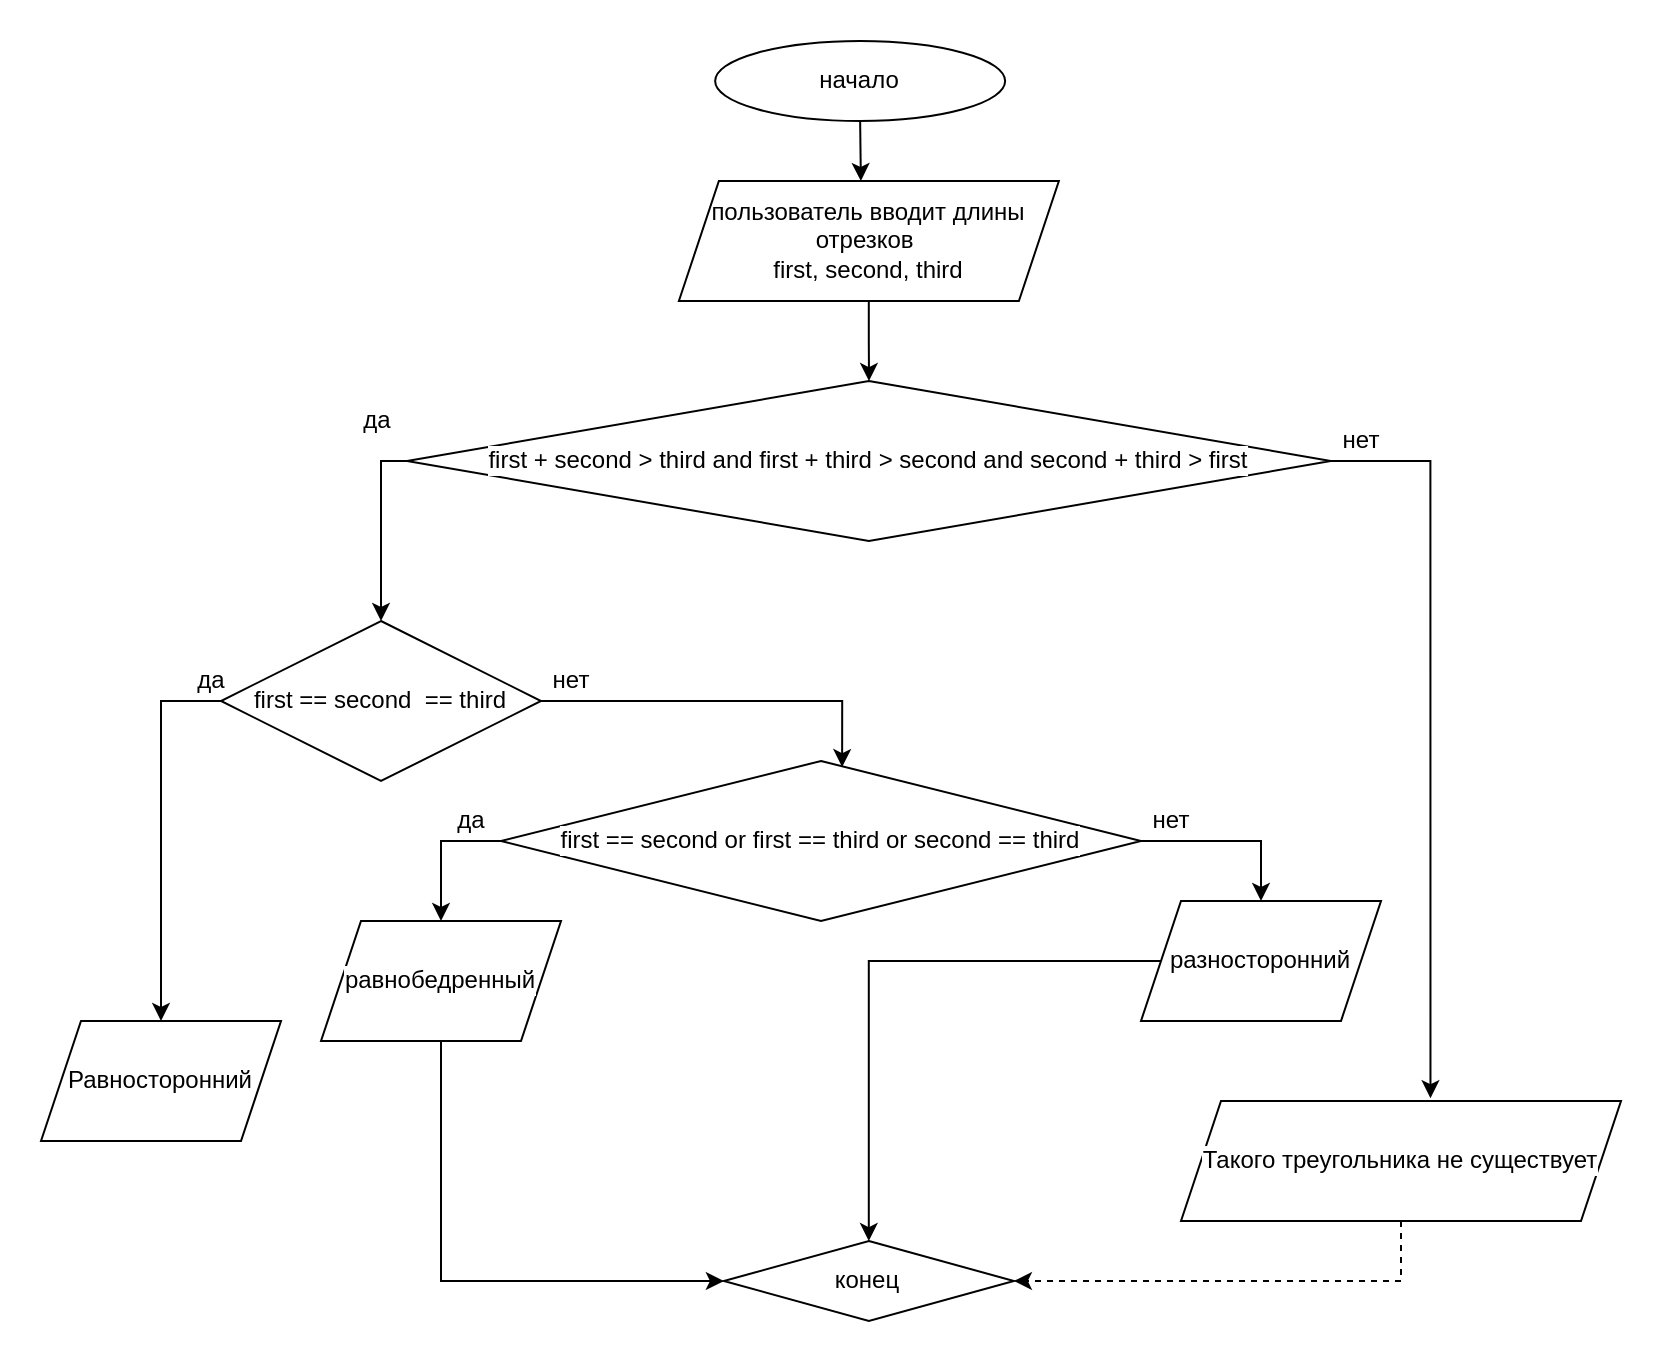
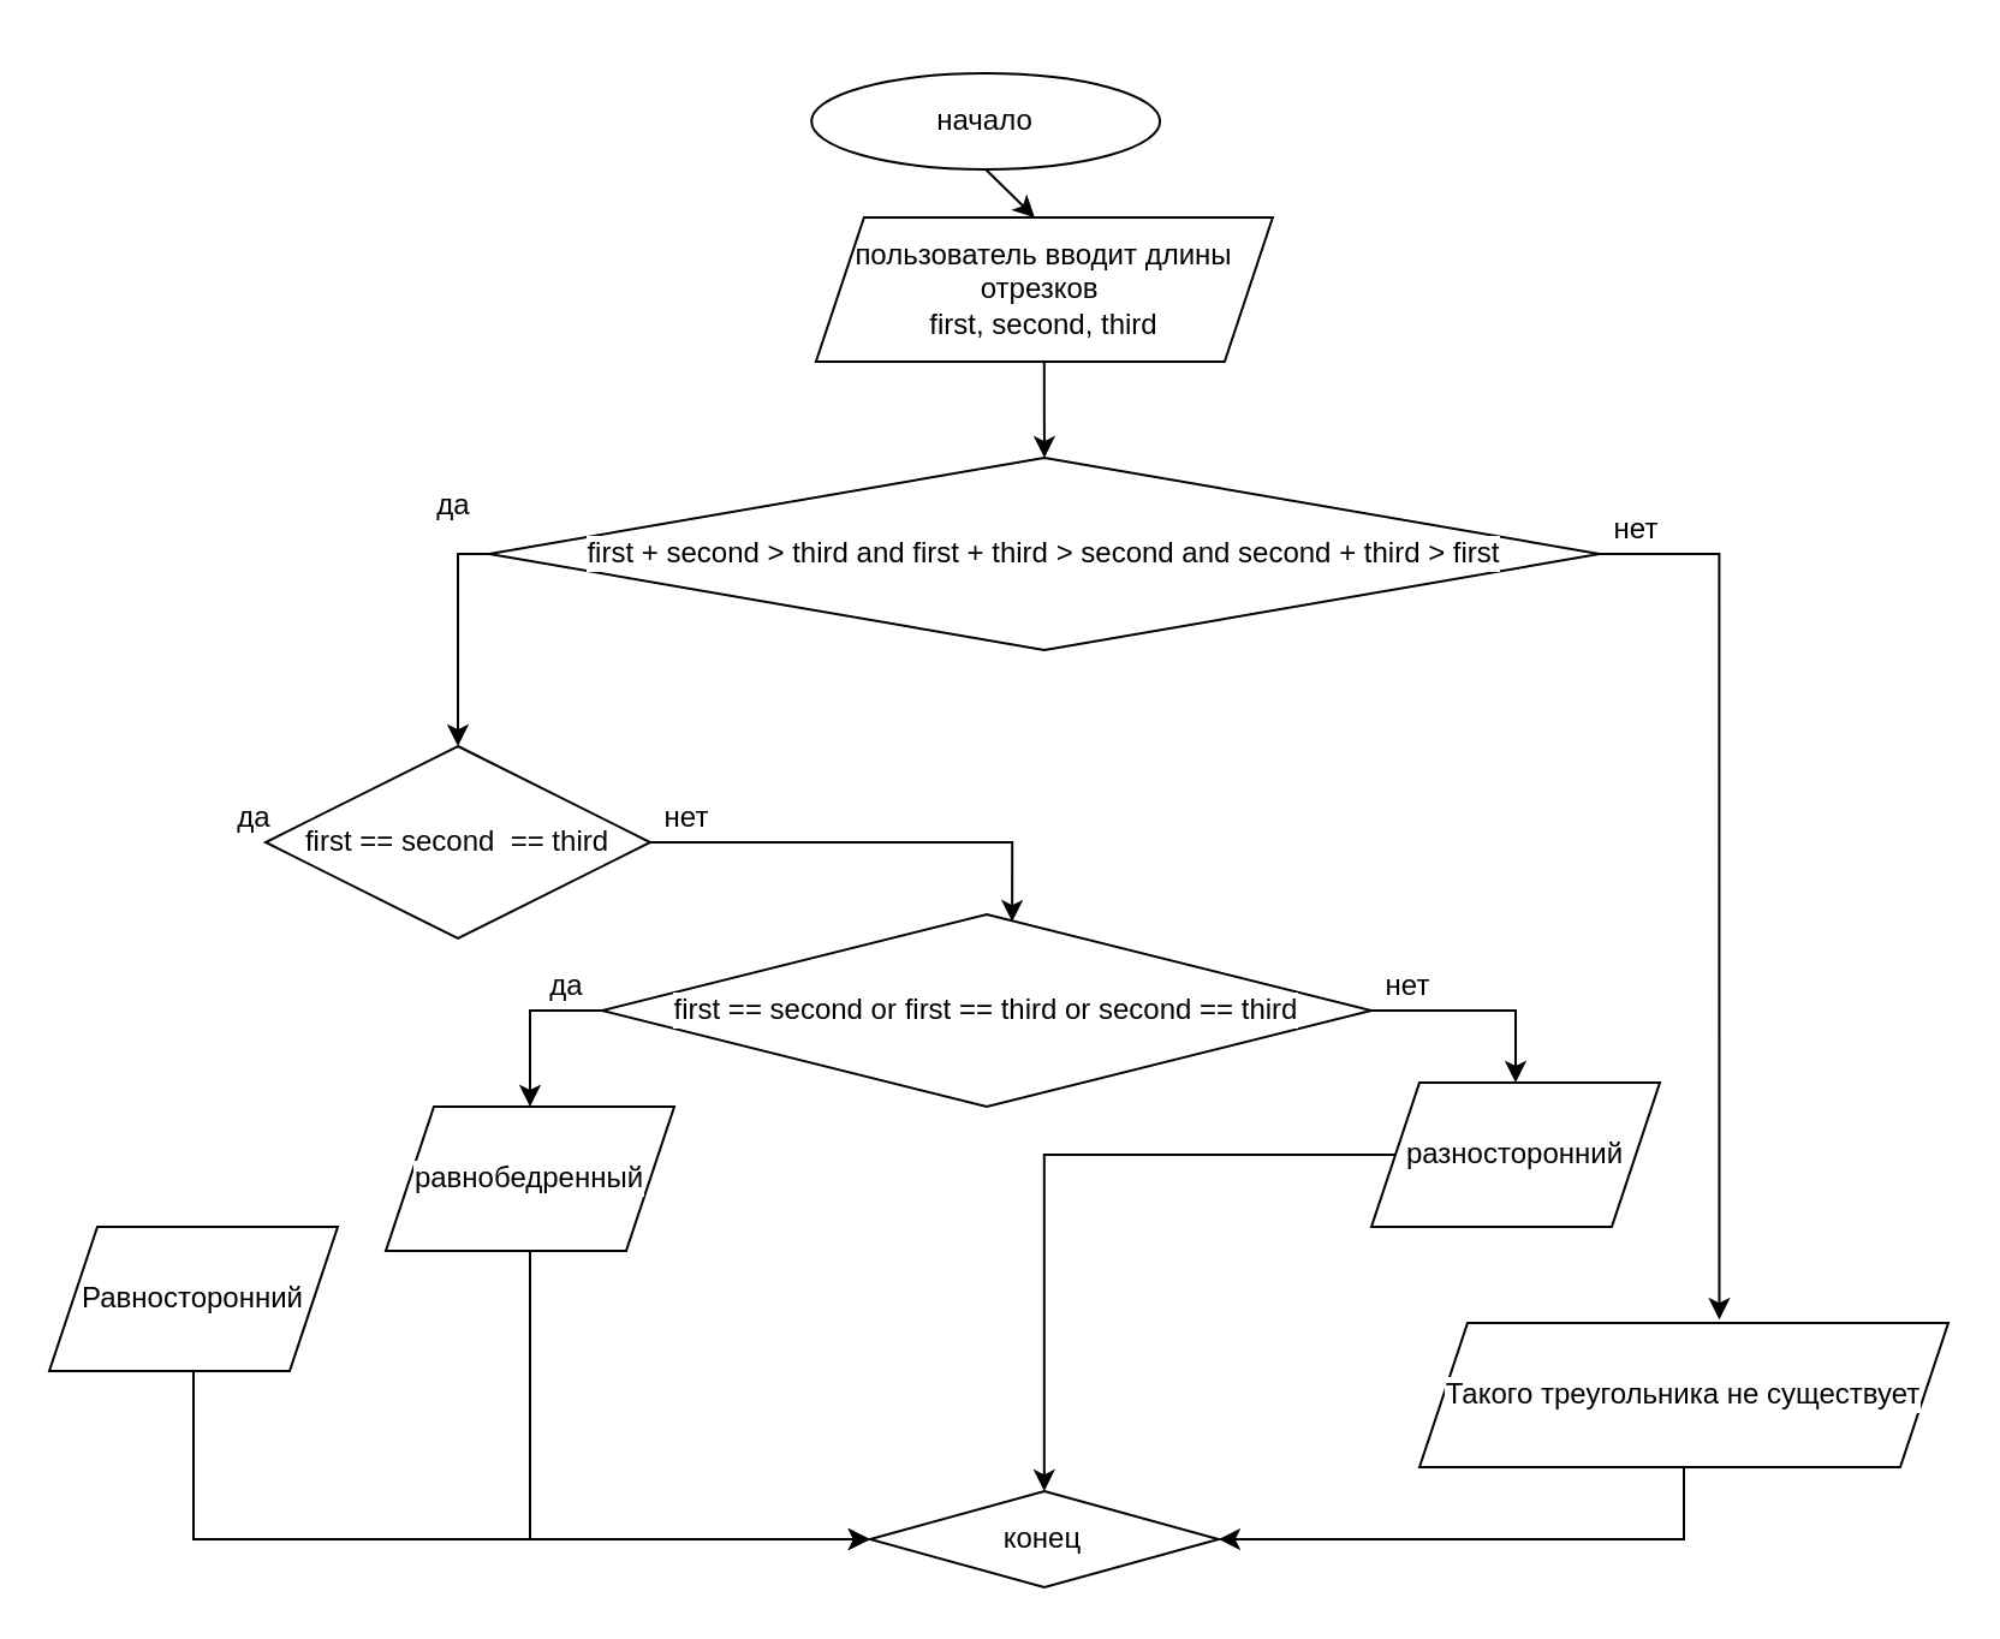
  <mxCell id="0" />
  <mxCell id="1" parent="0" />
- <mxCell id="2" value="начало" style="ellipse;whiteSpace=wrap;html=1;" parent="1" vertex="1"><mxGeometry x="357.07" y="20" width="145" height="40" as="geometry" /></mxCell>
+ <mxCell id="2" value="начало" style="ellipse;whiteSpace=wrap;html=1;" parent="1" vertex="1"><mxGeometry x="337.07" y="30" width="145" height="40" as="geometry" /></mxCell>
  <mxCell id="3" value="" style="edgeStyle=orthogonalEdgeStyle;rounded=0;orthogonalLoop=1;jettySize=auto;html=1;" edge="1" parent="1" source="4" target="9"><mxGeometry relative="1" as="geometry" /></mxCell>
  <mxCell id="4" value="пользователь вводит длины отрезков&amp;nbsp;&lt;br&gt;first, second, third" style="shape=parallelogram;perimeter=parallelogramPerimeter;whiteSpace=wrap;html=1;fixedSize=1;" parent="1" vertex="1"><mxGeometry x="338.94" y="90" width="190" height="60" as="geometry" /></mxCell>
  <mxCell id="5" value="" style="endArrow=classic;html=1;rounded=0;exitX=0.5;exitY=1;exitDx=0;exitDy=0;" parent="1" source="2" edge="1"><mxGeometry width="50" height="50" relative="1" as="geometry"><mxPoint x="458.94" y="310" as="sourcePoint" /><mxPoint x="429.94" y="90" as="targetPoint" /><Array as="points" /></mxGeometry></mxCell>
  <mxCell id="6" value="конец" style="rhombus;whiteSpace=wrap;html=1;" parent="1" vertex="1"><mxGeometry x="361.44" y="620" width="145" height="40" as="geometry" /></mxCell>
  <mxCell id="7" style="edgeStyle=orthogonalEdgeStyle;rounded=0;orthogonalLoop=1;jettySize=auto;html=1;entryX=0.567;entryY=-0.023;entryDx=0;entryDy=0;entryPerimeter=0;" edge="1" parent="1" source="9" target="11"><mxGeometry relative="1" as="geometry"><Array as="points"><mxPoint x="715" y="230" /></Array></mxGeometry></mxCell>
  <mxCell id="8" style="edgeStyle=orthogonalEdgeStyle;rounded=0;orthogonalLoop=1;jettySize=auto;html=1;entryX=0.5;entryY=0;entryDx=0;entryDy=0;" edge="1" parent="1" source="9" target="16"><mxGeometry relative="1" as="geometry"><Array as="points"><mxPoint x="190" y="230" /></Array></mxGeometry></mxCell>
  <mxCell id="9" value="first + second &amp;gt; third and first + third &amp;gt; second and second + third &amp;gt; first" style="rhombus;whiteSpace=wrap;html=1;labelBackgroundColor=#FFFFFF;" vertex="1" parent="1"><mxGeometry x="203" y="190" width="461.88" height="80" as="geometry" /></mxCell>
- <mxCell id="10" style="edgeStyle=orthogonalEdgeStyle;rounded=0;orthogonalLoop=1;jettySize=auto;html=1;entryX=1;entryY=0.5;entryDx=0;entryDy=0;dashed=1;" edge="1" parent="1" source="11" target="6"><mxGeometry relative="1" as="geometry"><Array as="points"><mxPoint x="700" y="640" /></Array></mxGeometry></mxCell>
+ <mxCell id="10" style="edgeStyle=orthogonalEdgeStyle;rounded=0;orthogonalLoop=1;jettySize=auto;html=1;entryX=1;entryY=0.5;entryDx=0;entryDy=0;" edge="1" parent="1" source="11" target="6"><mxGeometry relative="1" as="geometry"><Array as="points"><mxPoint x="700" y="640" /></Array></mxGeometry></mxCell>
  <mxCell id="11" value="Такого треугольника не существует" style="shape=parallelogram;perimeter=parallelogramPerimeter;whiteSpace=wrap;html=1;fixedSize=1;labelBackgroundColor=#FFFFFF;" vertex="1" parent="1"><mxGeometry x="590" y="550" width="220" height="60" as="geometry" /></mxCell>
  <mxCell id="12" value="нет" style="text;html=1;align=center;verticalAlign=middle;resizable=0;points=[];autosize=1;strokeColor=none;fillColor=none;" vertex="1" parent="1"><mxGeometry x="664.88" y="210" width="30" height="20" as="geometry" /></mxCell>
  <mxCell id="13" value="да" style="text;html=1;align=center;verticalAlign=middle;resizable=0;points=[];autosize=1;strokeColor=none;fillColor=none;" vertex="1" parent="1"><mxGeometry x="173" y="200" width="30" height="20" as="geometry" /></mxCell>
- <mxCell id="14" style="edgeStyle=orthogonalEdgeStyle;rounded=0;orthogonalLoop=1;jettySize=auto;html=1;entryX=0.5;entryY=0;entryDx=0;entryDy=0;" edge="1" parent="1" source="16" target="18"><mxGeometry relative="1" as="geometry"><Array as="points"><mxPoint x="80" y="350" /><mxPoint x="80" y="440" /></Array></mxGeometry></mxCell>
  <mxCell id="15" style="edgeStyle=orthogonalEdgeStyle;rounded=0;orthogonalLoop=1;jettySize=auto;html=1;entryX=0.533;entryY=0.038;entryDx=0;entryDy=0;entryPerimeter=0;" edge="1" parent="1" source="16" target="23"><mxGeometry relative="1" as="geometry"><Array as="points"><mxPoint x="421" y="350" /></Array></mxGeometry></mxCell>
  <mxCell id="16" value="first == second&amp;nbsp; == third" style="rhombus;whiteSpace=wrap;html=1;labelBackgroundColor=#FFFFFF;" vertex="1" parent="1"><mxGeometry x="110" y="310" width="160" height="80" as="geometry" /></mxCell>
+ <mxCell id="17" style="edgeStyle=orthogonalEdgeStyle;rounded=0;orthogonalLoop=1;jettySize=auto;html=1;entryX=0;entryY=0.5;entryDx=0;entryDy=0;" edge="1" parent="1" source="18" target="6"><mxGeometry relative="1" as="geometry"><Array as="points"><mxPoint x="80" y="640" /></Array></mxGeometry></mxCell>
  <mxCell id="18" value="Равносторонний" style="shape=parallelogram;perimeter=parallelogramPerimeter;whiteSpace=wrap;html=1;fixedSize=1;labelBackgroundColor=#FFFFFF;" vertex="1" parent="1"><mxGeometry y="510" width="120" height="60" as="geometry" x="20" /></mxCell>
  <mxCell id="19" value="да" style="text;html=1;align=center;verticalAlign=middle;resizable=0;points=[];autosize=1;strokeColor=none;fillColor=none;" vertex="1" parent="1"><mxGeometry x="90" y="330" width="30" height="20" as="geometry" /></mxCell>
  <mxCell id="20" value="нет" style="text;html=1;align=center;verticalAlign=middle;resizable=0;points=[];autosize=1;strokeColor=none;fillColor=none;" vertex="1" parent="1"><mxGeometry x="270" y="330" width="30" height="20" as="geometry" /></mxCell>
  <mxCell id="21" style="edgeStyle=orthogonalEdgeStyle;rounded=0;orthogonalLoop=1;jettySize=auto;html=1;entryX=0.5;entryY=0;entryDx=0;entryDy=0;" edge="1" parent="1" source="23" target="25"><mxGeometry relative="1" as="geometry"><Array as="points"><mxPoint x="220" y="420" /></Array></mxGeometry></mxCell>
  <mxCell id="22" style="edgeStyle=orthogonalEdgeStyle;rounded=0;orthogonalLoop=1;jettySize=auto;html=1;" edge="1" parent="1" source="23" target="27"><mxGeometry relative="1" as="geometry"><Array as="points"><mxPoint x="630" y="420" /></Array></mxGeometry></mxCell>
  <mxCell id="23" value="first == second or first == third or second == third" style="rhombus;whiteSpace=wrap;html=1;labelBackgroundColor=#FFFFFF;" vertex="1" parent="1"><mxGeometry x="250" y="380" width="320" height="80" as="geometry" /></mxCell>
  <mxCell id="24" style="edgeStyle=orthogonalEdgeStyle;rounded=0;orthogonalLoop=1;jettySize=auto;html=1;entryX=0;entryY=0.5;entryDx=0;entryDy=0;" edge="1" parent="1" source="25" target="6"><mxGeometry relative="1" as="geometry"><Array as="points"><mxPoint x="220" y="640" /></Array></mxGeometry></mxCell>
  <mxCell id="25" value="равнобедренный" style="shape=parallelogram;perimeter=parallelogramPerimeter;whiteSpace=wrap;html=1;fixedSize=1;labelBackgroundColor=#FFFFFF;" vertex="1" parent="1"><mxGeometry x="160" y="460" width="120" height="60" as="geometry" /></mxCell>
  <mxCell id="26" style="edgeStyle=orthogonalEdgeStyle;rounded=0;orthogonalLoop=1;jettySize=auto;html=1;" edge="1" parent="1" source="27" target="6"><mxGeometry relative="1" as="geometry" /></mxCell>
  <mxCell id="27" value="разносторонний" style="shape=parallelogram;perimeter=parallelogramPerimeter;whiteSpace=wrap;html=1;fixedSize=1;labelBackgroundColor=#FFFFFF;" vertex="1" parent="1"><mxGeometry x="570" y="450" width="120" height="60" as="geometry" /></mxCell>
  <mxCell id="28" value="да" style="text;html=1;align=center;verticalAlign=middle;resizable=0;points=[];autosize=1;strokeColor=none;fillColor=none;" vertex="1" parent="1"><mxGeometry x="220" y="400" width="30" height="20" as="geometry" /></mxCell>
  <mxCell id="29" value="нет" style="text;html=1;align=center;verticalAlign=middle;resizable=0;points=[];autosize=1;strokeColor=none;fillColor=none;" vertex="1" parent="1"><mxGeometry x="570" y="400" width="30" height="20" as="geometry" /></mxCell>
